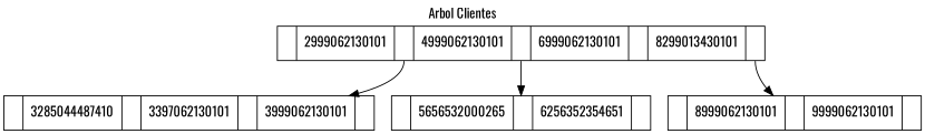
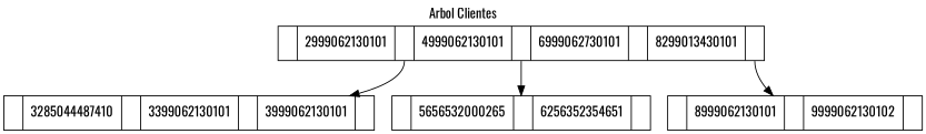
  digraph {
    fontname=Oswald
    label="Arbol Clientes"
    labelloc=t
    node [fontname=Oswald shape=record]
    edge [fontname=Oswald]
-   n1 [label="<p0>|2999062130101|<p1>|4999062130101|<p2>|6999062130101|<p3>|8299013430101|<p4>"]
-   n2 [label="<p0>|3285044487410|<p1>|3397062130101|<p2>|3999062130101|<p3>"]
+   n1 [label="<p0>|2999062130101|<p1>|4999062130101|<p2>|6999062730101|<p3>|8299013430101|<p4>"]
+   n2 [label="<p0>|3285044487410|<p1>|3399062130101|<p2>|3999062130101|<p3>"]
    n3 [label="<p0>|5656532000265|<p1>|6256352354651|<p2>"]
-   n4 [label="<p0>|8999062130101|<p1>|9999062130101|<p2>"]
+   n4 [label="<p0>|8999062130101|<p1>|9999062130102|<p2>"]
    n1 -> n2 [tailport=p1]
    n1 -> n3 [tailport=p2]
    n1 -> n4 [tailport=p4]
  }
